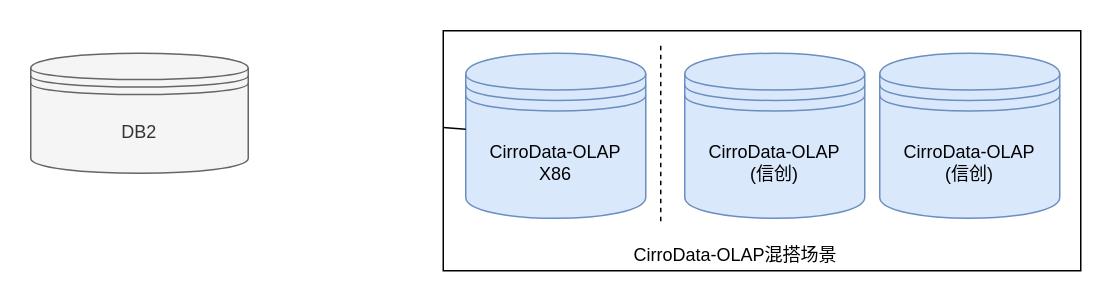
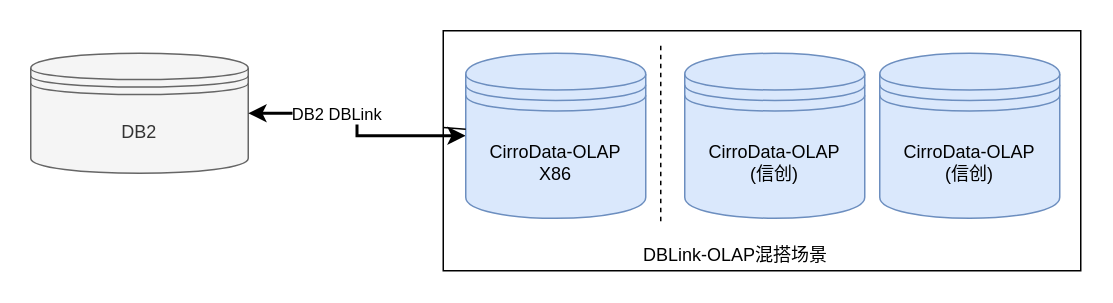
  <mxCell id="0" />
  <mxCell id="1" parent="0" />
  <mxCell id="2" value="" style="rounded=0;whiteSpace=wrap;html=1;" vertex="1" parent="1"><mxGeometry x="295" y="20" width="425" height="160" as="geometry" /></mxCell>
  <mxCell id="3" value="DB2" style="shape=datastore;whiteSpace=wrap;html=1;fillColor=#f5f5f5;fontColor=#333333;strokeColor=#666666;" vertex="1" parent="1"><mxGeometry x="20" y="35" width="145" height="80" as="geometry" /></mxCell>
+ <mxCell id="4" style="edgeStyle=orthogonalEdgeStyle;rounded=0;orthogonalLoop=1;jettySize=auto;html=1;exitX=0;exitY=0.5;exitDx=0;exitDy=0;entryX=1;entryY=0.5;entryDx=0;entryDy=0;startArrow=classic;startFill=1;strokeWidth=2;" edge="1" parent="1" source="6" target="3"><mxGeometry relative="1" as="geometry" /></mxCell>
+ <mxCell id="5" value="DB2 DBLink" style="edgeLabel;html=1;align=center;verticalAlign=middle;resizable=0;points=[];" vertex="1" connectable="0" parent="4"><mxGeometry x="-0.227" y="1" relative="1" as="geometry"><mxPoint x="-25" y="-16" as="offset" /></mxGeometry></mxCell>
  <mxCell id="6" value="CirroData-OLAP&lt;div&gt;X86&lt;/div&gt;" style="shape=datastore;whiteSpace=wrap;html=1;fillColor=#dae8fc;strokeColor=#6c8ebf;" vertex="1" parent="1"><mxGeometry x="310" y="35" width="120" height="110" as="geometry" /></mxCell>
  <mxCell id="7" value="CirroData-OLAP&lt;div&gt;(信创)&lt;/div&gt;" style="shape=datastore;whiteSpace=wrap;html=1;fillColor=#dae8fc;strokeColor=#6c8ebf;" vertex="1" parent="1"><mxGeometry x="456" y="35" width="120" height="110" as="geometry" /></mxCell>
  <mxCell id="8" value="CirroData-OLAP&lt;div&gt;(信创)&lt;br&gt;&lt;/div&gt;" style="shape=datastore;whiteSpace=wrap;html=1;fillColor=#dae8fc;strokeColor=#6c8ebf;" vertex="1" parent="1"><mxGeometry x="586" y="35" width="120" height="110" as="geometry" /></mxCell>
  <mxCell id="9" value="" style="endArrow=none;html=1;rounded=0;" edge="1" parent="1" source="6" target="2"><mxGeometry width="50" height="50" relative="1" as="geometry"><mxPoint x="340" y="100" as="sourcePoint" /><mxPoint x="390" y="50" as="targetPoint" /></mxGeometry></mxCell>
  <mxCell id="10" value="" style="endArrow=none;html=1;rounded=0;dashed=1;" edge="1" parent="1"><mxGeometry width="50" height="50" relative="1" as="geometry"><mxPoint x="440" y="30" as="sourcePoint" /><mxPoint x="440" y="150" as="targetPoint" /><Array as="points"><mxPoint x="440" y="30" /></Array></mxGeometry></mxCell>
- <mxCell id="11" value="CirroData-OLAP混搭场景" style="text;html=1;align=center;verticalAlign=middle;whiteSpace=wrap;rounded=0;" vertex="1" parent="1"><mxGeometry x="410" y="160" width="160" height="20" as="geometry" /></mxCell>
+ <mxCell id="11" value="DBLink-OLAP混搭场景" style="text;html=1;align=center;verticalAlign=middle;whiteSpace=wrap;rounded=0;" vertex="1" parent="1"><mxGeometry x="410" y="160" width="160" height="20" as="geometry" /></mxCell>
